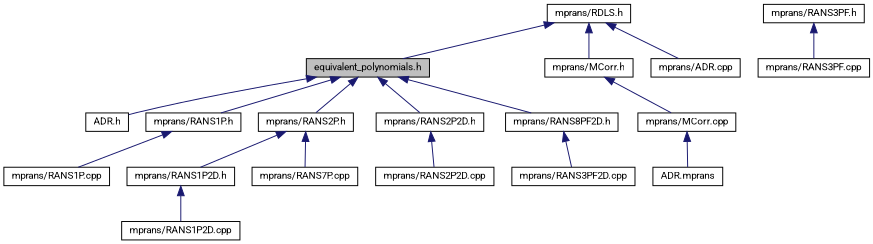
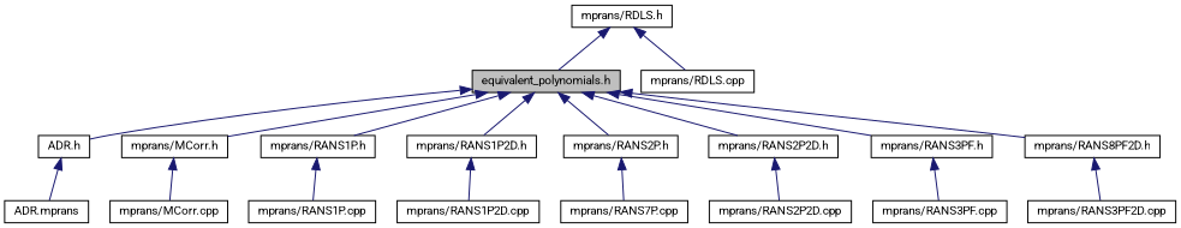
  digraph {
    fontname=Roboto
    node [color=black fillcolor=white fontname=Roboto fontsize=10 shape=record style=filled]
    edge [color=midnightblue dir=back fontname=Roboto fontsize=10 labelfontname=Helvetica labelfontsize=10 style=solid]
    n1 [fillcolor=grey75 fontcolor=black height=0.2 label="equivalent_polynomials.h" width=0.4]
    n2 [height=0.2 label="ADR.h" width=0.4]
    n3 [height=0.2 label="mprans/MCorr.h" width=0.4]
    n4 [height=0.2 label="mprans/RANS1P.h" width=0.4]
    n5 [height=0.2 label="mprans/RANS1P2D.h" width=0.4]
    n6 [height=0.2 label="mprans/RANS2P.h" width=0.4]
    n7 [height=0.2 label="mprans/RANS2P2D.h" width=0.4]
    n8 [height=0.2 label="mprans/RANS3PF.h" width=0.4]
    n9 [height=0.2 label="mprans/RANS8PF2D.h" width=0.4]
    n10 [height=0.2 label="ADR.mprans" width=0.4]
    n11 [height=0.2 label="mprans/MCorr.cpp" width=0.4]
    n12 [height=0.2 label="mprans/RANS1P.cpp" width=0.4]
    n13 [height=0.2 label="mprans/RANS1P2D.cpp" width=0.4]
    n14 [height=0.2 label="mprans/RANS7P.cpp" width=0.4]
    n15 [height=0.2 label="mprans/RANS2P2D.cpp" width=0.4]
    n16 [height=0.2 label="mprans/RANS3PF.cpp" width=0.4]
    n17 [height=0.2 label="mprans/RANS3PF2D.cpp" width=0.4]
    n18 [height=0.2 label="mprans/RDLS.h" width=0.4]
-   n19 [height=0.2 label="mprans/ADR.cpp" width=0.4]
+   n19 [height=0.2 label="mprans/RDLS.cpp" width=0.4]
    n1 -> n2
-   n18 -> n3
+   n1 -> n3
    n1 -> n4
-   n6 -> n5
+   n1 -> n5
    n1 -> n6
    n1 -> n7
+   n1 -> n8
    n1 -> n9
-   n11 -> n10
+   n2 -> n10
    n3 -> n11
    n4 -> n12
    n5 -> n13
    n6 -> n14
    n7 -> n15
    n8 -> n16
    n9 -> n17
    n18 -> n1
    n18 -> n19
  }
